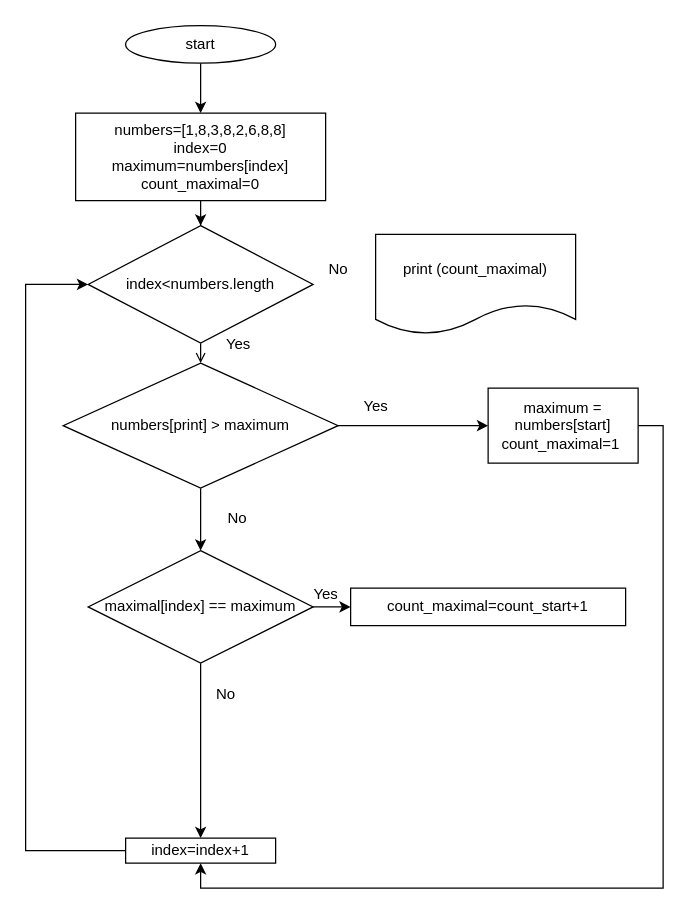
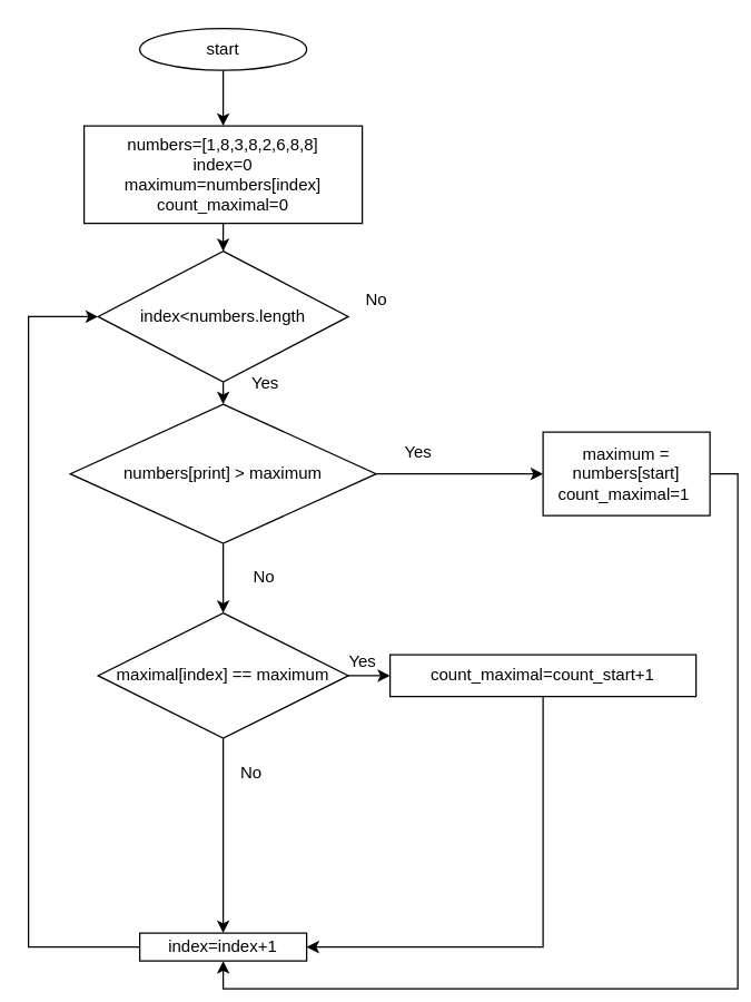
  <mxCell id="0" />
  <mxCell id="1" parent="0" />
  <mxCell id="2" style="edgeStyle=orthogonalEdgeStyle;rounded=0;orthogonalLoop=1;jettySize=auto;html=1;exitX=0.5;exitY=1;exitDx=0;exitDy=0;entryX=0.5;entryY=0;entryDx=0;entryDy=0;" edge="1" parent="1" source="3" target="5"><mxGeometry relative="1" as="geometry" /></mxCell>
  <mxCell id="3" value="start" style="ellipse;whiteSpace=wrap;html=1;" vertex="1" parent="1"><mxGeometry x="100" y="20" width="120" height="30" as="geometry" /></mxCell>
  <mxCell id="4" value="" style="edgeStyle=orthogonalEdgeStyle;rounded=0;orthogonalLoop=1;jettySize=auto;html=1;" edge="1" parent="1" source="5" target="7"><mxGeometry relative="1" as="geometry" /></mxCell>
  <mxCell id="5" value="numbers=[1,8,3,8,2,6,8,8]&lt;div&gt;index=0&lt;/div&gt;&lt;div&gt;maximum=&lt;span style=&quot;background-color: initial;&quot;&gt;numbers[index]&lt;/span&gt;&lt;/div&gt;&lt;div&gt;&lt;span style=&quot;background-color: initial;&quot;&gt;count_maximal=0&lt;/span&gt;&lt;/div&gt;" style="rounded=0;whiteSpace=wrap;html=1;" vertex="1" parent="1"><mxGeometry x="60" y="90" width="200" height="70" as="geometry" /></mxCell>
- <mxCell id="6" style="edgeStyle=orthogonalEdgeStyle;rounded=0;orthogonalLoop=1;jettySize=auto;html=1;exitX=0.5;exitY=1;exitDx=0;exitDy=0;entryX=0.5;entryY=0;entryDx=0;entryDy=0;endArrow=open;" edge="1" parent="1" source="7" target="10"><mxGeometry relative="1" as="geometry" /></mxCell>
+ <mxCell id="6" style="edgeStyle=orthogonalEdgeStyle;rounded=0;orthogonalLoop=1;jettySize=auto;html=1;exitX=0.5;exitY=1;exitDx=0;exitDy=0;entryX=0.5;entryY=0;entryDx=0;entryDy=0;" edge="1" parent="1" source="7" target="10"><mxGeometry relative="1" as="geometry" /></mxCell>
  <mxCell id="7" value="index&amp;lt;numbers.length" style="rhombus;whiteSpace=wrap;html=1;" vertex="1" parent="1"><mxGeometry x="70" y="180" width="180" height="94" as="geometry" /></mxCell>
  <mxCell id="8" style="edgeStyle=orthogonalEdgeStyle;rounded=0;orthogonalLoop=1;jettySize=auto;html=1;exitX=0.5;exitY=1;exitDx=0;exitDy=0;entryX=0.5;entryY=0;entryDx=0;entryDy=0;" edge="1" parent="1" source="10" target="15"><mxGeometry relative="1" as="geometry" /></mxCell>
  <mxCell id="9" style="edgeStyle=orthogonalEdgeStyle;rounded=0;orthogonalLoop=1;jettySize=auto;html=1;exitX=1;exitY=0.5;exitDx=0;exitDy=0;entryX=0;entryY=0.5;entryDx=0;entryDy=0;" edge="1" parent="1" source="10" target="12"><mxGeometry relative="1" as="geometry" /></mxCell>
  <mxCell id="10" value="numbers[print] &amp;gt; maximum" style="rhombus;whiteSpace=wrap;html=1;" vertex="1" parent="1"><mxGeometry x="50" y="290" width="220" height="100" as="geometry" /></mxCell>
  <mxCell id="11" style="edgeStyle=orthogonalEdgeStyle;rounded=0;orthogonalLoop=1;jettySize=auto;html=1;exitX=1;exitY=0.5;exitDx=0;exitDy=0;entryX=0.5;entryY=1;entryDx=0;entryDy=0;" edge="1" parent="1" source="12" target="19"><mxGeometry relative="1" as="geometry" /></mxCell>
  <mxCell id="12" value="maximum = numbers[start]&lt;br&gt;&lt;div&gt;&lt;span style=&quot;background-color: initial;&quot;&gt;count_maximal=1&lt;/span&gt;&amp;nbsp;&lt;/div&gt;" style="rounded=0;whiteSpace=wrap;html=1;" vertex="1" parent="1"><mxGeometry x="390" y="310" width="120" height="60" as="geometry" /></mxCell>
  <mxCell id="13" style="edgeStyle=orthogonalEdgeStyle;rounded=0;orthogonalLoop=1;jettySize=auto;html=1;exitX=0.5;exitY=1;exitDx=0;exitDy=0;entryX=0.5;entryY=0;entryDx=0;entryDy=0;" edge="1" parent="1" source="15" target="19"><mxGeometry relative="1" as="geometry" /></mxCell>
  <mxCell id="14" style="edgeStyle=orthogonalEdgeStyle;rounded=0;orthogonalLoop=1;jettySize=auto;html=1;exitX=1;exitY=0.5;exitDx=0;exitDy=0;entryX=0;entryY=0.5;entryDx=0;entryDy=0;" edge="1" parent="1" source="15" target="17"><mxGeometry relative="1" as="geometry" /></mxCell>
  <mxCell id="15" value="maximal[index] == maximum" style="rhombus;whiteSpace=wrap;html=1;" vertex="1" parent="1"><mxGeometry x="70" y="440" width="180" height="90" as="geometry" /></mxCell>
+ <mxCell id="16" style="edgeStyle=orthogonalEdgeStyle;rounded=0;orthogonalLoop=1;jettySize=auto;html=1;exitX=0.5;exitY=1;exitDx=0;exitDy=0;entryX=1;entryY=0.5;entryDx=0;entryDy=0;" edge="1" parent="1" source="17" target="19"><mxGeometry relative="1" as="geometry" /></mxCell>
  <mxCell id="17" value="count_maximal=count_start+1" style="rounded=0;whiteSpace=wrap;html=1;" vertex="1" parent="1"><mxGeometry x="280" y="470" width="220" height="30" as="geometry" /></mxCell>
  <mxCell id="18" style="edgeStyle=orthogonalEdgeStyle;rounded=0;orthogonalLoop=1;jettySize=auto;html=1;exitX=0;exitY=0.5;exitDx=0;exitDy=0;entryX=0;entryY=0.5;entryDx=0;entryDy=0;" edge="1" parent="1" source="19" target="7"><mxGeometry relative="1" as="geometry"><Array as="points"><mxPoint x="20" y="680" /><mxPoint x="20" y="227" /></Array></mxGeometry></mxCell>
  <mxCell id="19" value="index=index+1" style="rounded=0;whiteSpace=wrap;html=1;" vertex="1" parent="1"><mxGeometry x="100" y="670" width="120" height="20" as="geometry" /></mxCell>
  <mxCell id="20" value="Yes" style="text;html=1;align=center;verticalAlign=middle;resizable=0;points=[];autosize=1;strokeColor=none;fillColor=none;" vertex="1" parent="1"><mxGeometry x="170" y="260" width="40" height="30" as="geometry" /></mxCell>
  <mxCell id="21" value="No" style="text;html=1;align=center;verticalAlign=middle;resizable=0;points=[];autosize=1;strokeColor=none;fillColor=none;" vertex="1" parent="1"><mxGeometry x="160" y="540" width="40" height="30" as="geometry" /></mxCell>
- <mxCell id="22" value="print (count_maximal)" style="shape=document;whiteSpace=wrap;html=1;boundedLbl=1;" vertex="1" parent="1"><mxGeometry x="300" y="187" width="160" height="80" as="geometry" /></mxCell>
  <mxCell id="23" value="No" style="text;html=1;align=center;verticalAlign=middle;resizable=0;points=[];autosize=1;strokeColor=none;fillColor=none;" vertex="1" parent="1"><mxGeometry x="250" y="200" width="40" height="30" as="geometry" /></mxCell>
  <mxCell id="24" value="No" style="text;whiteSpace=wrap;html=1;" vertex="1" parent="1"><mxGeometry x="180" y="400" width="50" height="40" as="geometry" /></mxCell>
  <mxCell id="25" value="Yes" style="text;html=1;align=center;verticalAlign=middle;resizable=0;points=[];autosize=1;strokeColor=none;fillColor=none;" vertex="1" parent="1"><mxGeometry x="280" y="310" width="40" height="30" as="geometry" /></mxCell>
  <mxCell id="26" value="Yes" style="text;html=1;align=center;verticalAlign=middle;resizable=0;points=[];autosize=1;strokeColor=none;fillColor=none;" vertex="1" parent="1"><mxGeometry x="240" y="460" width="40" height="30" as="geometry" /></mxCell>
